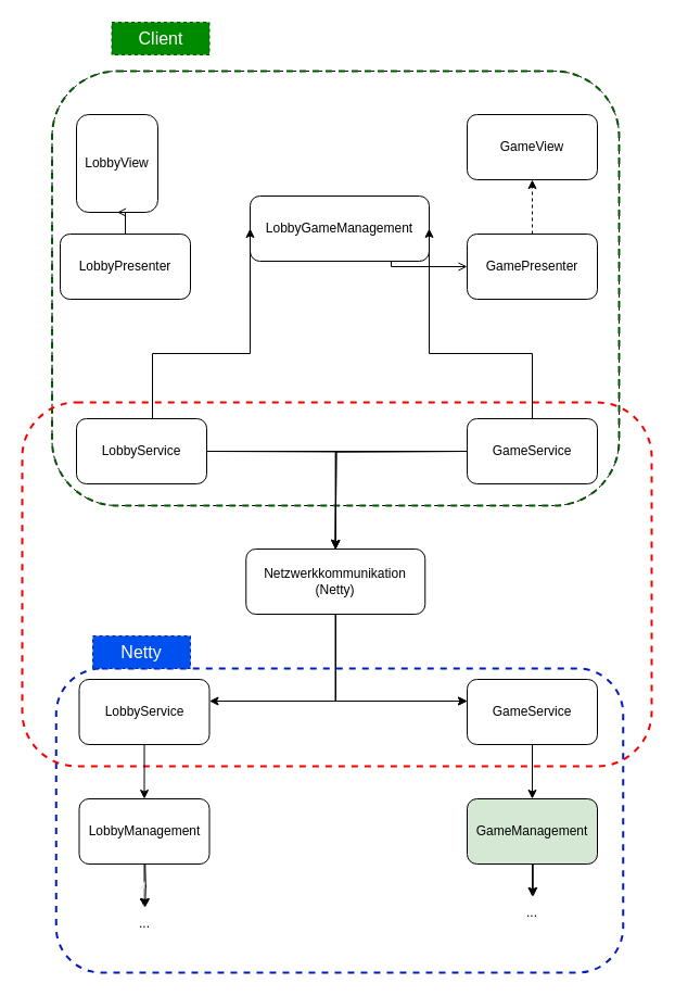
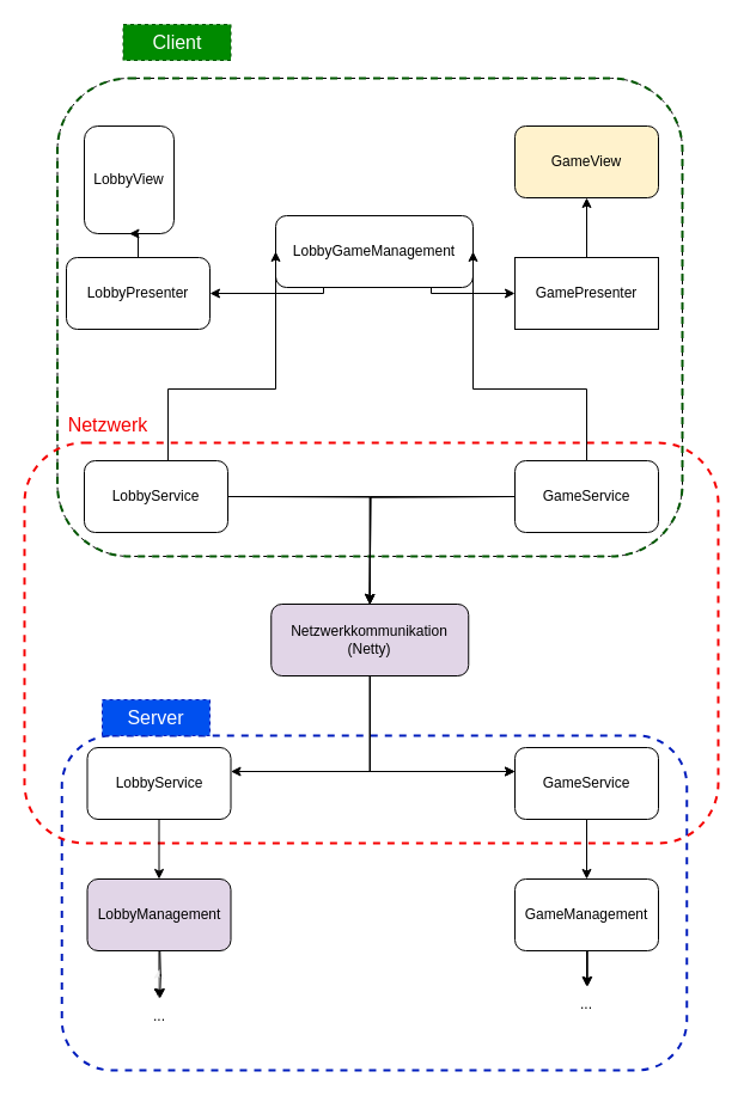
  <mxCell id="0" />
  <mxCell id="1" parent="0" />
  <mxCell id="2" value="" style="rounded=1;whiteSpace=wrap;html=1;fillColor=none;dashed=1;strokeColor=#000000;" vertex="1" parent="1"><mxGeometry x="47.5" y="65" width="522.5" height="400" as="geometry" /></mxCell>
  <mxCell id="3" value="" style="rounded=1;whiteSpace=wrap;html=1;fillColor=none;dashed=1;strokeColor=#005700;fontColor=#ffffff;strokeWidth=2;" parent="1" vertex="1"><mxGeometry x="47.5" y="65" width="522.5" height="400" as="geometry" /></mxCell>
  <mxCell id="4" value="" style="rounded=1;whiteSpace=wrap;html=1;fillColor=none;dashed=1;strokeColor=#001DBC;fontColor=#ffffff;strokeWidth=2;" parent="1" vertex="1"><mxGeometry x="51.25" y="615" width="522.5" height="280" as="geometry" /></mxCell>
  <mxCell id="5" value="" style="rounded=1;whiteSpace=wrap;html=1;fillColor=none;dashed=1;fontColor=#ffffff;strokeColor=#F50000;strokeWidth=2;" parent="1" vertex="1"><mxGeometry x="20" y="370" width="580" height="335" as="geometry" /></mxCell>
  <mxCell id="6" value="LobbyView" style="rounded=1;whiteSpace=wrap;html=1;" parent="1" vertex="1"><mxGeometry x="70" y="105" width="75" height="90" as="geometry" /></mxCell>
- <mxCell id="7" value="GameView" style="rounded=1;whiteSpace=wrap;html=1;" parent="1" vertex="1"><mxGeometry x="430" y="105" width="120" height="60" as="geometry" /></mxCell>
- <mxCell id="8" value="" style="edgeStyle=orthogonalEdgeStyle;rounded=0;orthogonalLoop=1;jettySize=auto;html=1;labelBackgroundColor=#000000;strokeColor=#000000;fontColor=#000000;endArrow=open;" edge="1" parent="1" source="9" target="6"><mxGeometry relative="1" as="geometry" /></mxCell>
+ <mxCell id="7" value="GameView" style="rounded=1;whiteSpace=wrap;html=1;fillColor=#fff2cc;" parent="1" vertex="1"><mxGeometry x="430" y="105" width="120" height="60" as="geometry" /></mxCell>
+ <mxCell id="8" value="" style="edgeStyle=orthogonalEdgeStyle;rounded=0;orthogonalLoop=1;jettySize=auto;html=1;labelBackgroundColor=#000000;strokeColor=#000000;fontColor=#000000;" edge="1" parent="1" source="9" target="6"><mxGeometry relative="1" as="geometry" /></mxCell>
  <mxCell id="9" value="LobbyPresenter" style="rounded=1;whiteSpace=wrap;html=1;" parent="1" vertex="1"><mxGeometry x="55" y="215" width="120" height="60" as="geometry" /></mxCell>
- <mxCell id="10" value="" style="edgeStyle=orthogonalEdgeStyle;rounded=0;orthogonalLoop=1;jettySize=auto;html=1;labelBackgroundColor=#000000;strokeColor=#000000;fontColor=#000000;dashed=1;" edge="1" parent="1" source="11" target="7"><mxGeometry relative="1" as="geometry" /></mxCell>
- <mxCell id="11" value="GamePresenter" style="rounded=1;whiteSpace=wrap;html=1;" parent="1" vertex="1"><mxGeometry x="430" y="215" width="120" height="60" as="geometry" /></mxCell>
- <mxCell id="13" style="edgeStyle=orthogonalEdgeStyle;rounded=0;orthogonalLoop=1;jettySize=auto;html=1;entryX=0;entryY=0.5;entryDx=0;entryDy=0;labelBackgroundColor=#000000;strokeColor=#000000;fontColor=#000000;endArrow=open;" edge="1" parent="1" source="14" target="11"><mxGeometry relative="1" as="geometry"><Array as="points"><mxPoint x="360" y="245" /></Array></mxGeometry></mxCell>
+ <mxCell id="10" value="" style="edgeStyle=orthogonalEdgeStyle;rounded=0;orthogonalLoop=1;jettySize=auto;html=1;labelBackgroundColor=#000000;strokeColor=#000000;fontColor=#000000;" edge="1" parent="1" source="11" target="7"><mxGeometry relative="1" as="geometry" /></mxCell>
+ <mxCell id="11" value="GamePresenter" style="whiteSpace=wrap;html=1;rounded=0;" parent="1" vertex="1"><mxGeometry x="430" y="215" width="120" height="60" as="geometry" /></mxCell>
+ <mxCell id="12" style="edgeStyle=orthogonalEdgeStyle;rounded=0;orthogonalLoop=1;jettySize=auto;html=1;entryX=1;entryY=0.5;entryDx=0;entryDy=0;labelBackgroundColor=#000000;strokeColor=#000000;fontColor=#000000;" edge="1" parent="1" source="14" target="9"><mxGeometry relative="1" as="geometry"><Array as="points"><mxPoint x="270" y="245" /></Array></mxGeometry></mxCell>
+ <mxCell id="13" style="edgeStyle=orthogonalEdgeStyle;rounded=0;orthogonalLoop=1;jettySize=auto;html=1;entryX=0;entryY=0.5;entryDx=0;entryDy=0;labelBackgroundColor=#000000;strokeColor=#000000;fontColor=#000000;" edge="1" parent="1" source="14" target="11"><mxGeometry relative="1" as="geometry"><Array as="points"><mxPoint x="360" y="245" /></Array></mxGeometry></mxCell>
  <mxCell id="14" value="LobbyGameManagement" style="rounded=1;whiteSpace=wrap;html=1;" parent="1" vertex="1"><mxGeometry x="230" y="180" width="165" height="60" as="geometry" /></mxCell>
  <mxCell id="15" style="edgeStyle=orthogonalEdgeStyle;rounded=0;orthogonalLoop=1;jettySize=auto;html=1;entryX=0.5;entryY=0;entryDx=0;entryDy=0;fontSize=16;fontColor=#F50000;startArrow=none;" parent="1" source="2" target="32" edge="1"><mxGeometry relative="1" as="geometry" /></mxCell>
  <mxCell id="16" style="edgeStyle=orthogonalEdgeStyle;rounded=0;orthogonalLoop=1;jettySize=auto;html=1;entryX=0.5;entryY=0;entryDx=0;entryDy=0;fontColor=#000000;" edge="1" parent="1" source="18" target="32"><mxGeometry relative="1" as="geometry" /></mxCell>
  <mxCell id="17" style="edgeStyle=orthogonalEdgeStyle;rounded=0;orthogonalLoop=1;jettySize=auto;html=1;entryX=0;entryY=0.5;entryDx=0;entryDy=0;labelBackgroundColor=#000000;strokeColor=#000000;fontColor=#000000;" edge="1" parent="1" source="18" target="14"><mxGeometry relative="1" as="geometry"><Array as="points"><mxPoint x="140" y="325" /></Array></mxGeometry></mxCell>
  <mxCell id="18" value="LobbyService" style="rounded=1;whiteSpace=wrap;html=1;" parent="1" vertex="1"><mxGeometry x="70" y="385" width="120" height="60" as="geometry" /></mxCell>
  <mxCell id="19" style="edgeStyle=orthogonalEdgeStyle;rounded=0;orthogonalLoop=1;jettySize=auto;html=1;entryX=0.5;entryY=0;entryDx=0;entryDy=0;fontSize=16;fontColor=#F50000;" parent="1" source="21" target="32" edge="1"><mxGeometry relative="1" as="geometry" /></mxCell>
  <mxCell id="20" style="edgeStyle=orthogonalEdgeStyle;rounded=0;orthogonalLoop=1;jettySize=auto;html=1;entryX=1;entryY=0.5;entryDx=0;entryDy=0;labelBackgroundColor=#000000;strokeColor=#000000;fontColor=#000000;" edge="1" parent="1" source="21" target="14"><mxGeometry relative="1" as="geometry"><Array as="points"><mxPoint x="490" y="325" /></Array></mxGeometry></mxCell>
  <mxCell id="21" value="GameService" style="rounded=1;whiteSpace=wrap;html=1;" parent="1" vertex="1"><mxGeometry x="430" y="385" width="120" height="60" as="geometry" /></mxCell>
  <mxCell id="22" value="" style="edgeStyle=orthogonalEdgeStyle;rounded=0;orthogonalLoop=1;jettySize=auto;html=1;fontSize=16;fontColor=#F50000;strokeColor=#000000;" parent="1" source="23" target="29" edge="1"><mxGeometry relative="1" as="geometry" /></mxCell>
  <mxCell id="23" value="LobbyService" style="rounded=1;whiteSpace=wrap;html=1;" parent="1" vertex="1"><mxGeometry x="72.5" y="625" width="120" height="60" as="geometry" /></mxCell>
  <mxCell id="24" value="" style="edgeStyle=orthogonalEdgeStyle;rounded=0;orthogonalLoop=1;jettySize=auto;html=1;fontSize=16;fontColor=#F50000;strokeColor=#000000;" parent="1" source="25" target="27" edge="1"><mxGeometry relative="1" as="geometry" /></mxCell>
  <mxCell id="25" value="GameService" style="rounded=1;whiteSpace=wrap;html=1;" parent="1" vertex="1"><mxGeometry x="430" y="625" width="120" height="60" as="geometry" /></mxCell>
  <mxCell id="26" value="" style="edgeStyle=orthogonalEdgeStyle;rounded=0;orthogonalLoop=1;jettySize=auto;html=1;fontSize=16;fontColor=#F50000;" parent="1" source="27" target="35" edge="1"><mxGeometry relative="1" as="geometry" /></mxCell>
- <mxCell id="27" value="GameManagement" style="rounded=1;whiteSpace=wrap;html=1;fillColor=#d5e8d4;" parent="1" vertex="1"><mxGeometry x="430" y="735" width="120" height="60" as="geometry" /></mxCell>
+ <mxCell id="27" value="GameManagement" style="rounded=1;whiteSpace=wrap;html=1;" parent="1" vertex="1"><mxGeometry x="430" y="735" width="120" height="60" as="geometry" /></mxCell>
  <mxCell id="28" style="edgeStyle=orthogonalEdgeStyle;rounded=0;orthogonalLoop=1;jettySize=auto;html=1;fontSize=16;fontColor=#F50000;" parent="1" source="29" target="34" edge="1"><mxGeometry relative="1" as="geometry" /></mxCell>
- <mxCell id="29" value="LobbyManagement" style="rounded=1;whiteSpace=wrap;html=1;" parent="1" vertex="1"><mxGeometry x="72.5" y="735" width="120" height="60" as="geometry" /></mxCell>
+ <mxCell id="29" value="LobbyManagement" style="rounded=1;whiteSpace=wrap;html=1;fillColor=#e1d5e7;" parent="1" vertex="1"><mxGeometry x="72.5" y="735" width="120" height="60" as="geometry" /></mxCell>
  <mxCell id="30" style="edgeStyle=orthogonalEdgeStyle;rounded=0;orthogonalLoop=1;jettySize=auto;html=1;fontSize=16;fontColor=#000000;strokeColor=#000000;" parent="1" source="32" target="23" edge="1"><mxGeometry relative="1" as="geometry"><Array as="points"><mxPoint x="309" y="645" /></Array></mxGeometry></mxCell>
  <mxCell id="31" style="edgeStyle=orthogonalEdgeStyle;rounded=0;orthogonalLoop=1;jettySize=auto;html=1;fontSize=16;fontColor=#F50000;" parent="1" source="32" target="25" edge="1"><mxGeometry relative="1" as="geometry"><mxPoint x="430" y="645" as="targetPoint" /><Array as="points"><mxPoint x="309" y="645" /></Array></mxGeometry></mxCell>
- <mxCell id="32" value="Netzwerkkommunikation&lt;br&gt;(Netty)" style="rounded=1;whiteSpace=wrap;html=1;" parent="1" vertex="1"><mxGeometry x="226.25" y="505" width="165" height="60" as="geometry" /></mxCell>
+ <mxCell id="32" value="Netzwerkkommunikation&lt;br&gt;(Netty)" style="rounded=1;whiteSpace=wrap;html=1;fillColor=#e1d5e7;" parent="1" vertex="1"><mxGeometry x="226.25" y="505" width="165" height="60" as="geometry" /></mxCell>
  <mxCell id="33" style="edgeStyle=orthogonalEdgeStyle;rounded=0;orthogonalLoop=1;jettySize=auto;html=1;exitX=0.5;exitY=0;exitDx=0;exitDy=0;labelBackgroundColor=#000000;strokeColor=#F0F0F0;fontColor=#000000;" edge="1" parent="1" source="34" target="43"><mxGeometry relative="1" as="geometry" /></mxCell>
  <mxCell id="34" value="&lt;font color=&quot;#000000&quot;&gt;...&lt;/font&gt;" style="text;html=1;strokeColor=none;fillColor=none;align=center;verticalAlign=middle;whiteSpace=wrap;rounded=0;dashed=1;" parent="1" vertex="1"><mxGeometry x="102.5" y="835" width="60" height="30" as="geometry" /></mxCell>
  <mxCell id="35" value="&lt;font color=&quot;#000000&quot;&gt;...&lt;/font&gt;" style="text;html=1;strokeColor=none;fillColor=none;align=center;verticalAlign=middle;whiteSpace=wrap;rounded=0;dashed=1;" parent="1" vertex="1"><mxGeometry x="460" y="825" width="60" height="30" as="geometry" /></mxCell>
- <mxCell id="36" value="&lt;font style=&quot;font-size: 16px;&quot;&gt;Netty&lt;/font&gt;" style="text;html=1;align=center;verticalAlign=middle;whiteSpace=wrap;rounded=0;dashed=1;fontColor=#ffffff;fillColor=#0050ef;strokeColor=#001DBC;" parent="1" vertex="1"><mxGeometry x="85" y="585" width="90" height="30" as="geometry" /></mxCell>
+ <mxCell id="36" value="&lt;font style=&quot;font-size: 16px;&quot;&gt;Server&lt;/font&gt;" style="text;html=1;align=center;verticalAlign=middle;whiteSpace=wrap;rounded=0;dashed=1;fontColor=#ffffff;fillColor=#0050ef;strokeColor=#001DBC;" parent="1" vertex="1"><mxGeometry x="85" y="585" width="90" height="30" as="geometry" /></mxCell>
  <mxCell id="37" value="&lt;font style=&quot;font-size: 16px;&quot;&gt;Client&lt;/font&gt;" style="text;html=1;strokeColor=#005700;fillColor=#008a00;align=center;verticalAlign=middle;whiteSpace=wrap;rounded=0;dashed=1;fontColor=#ffffff;" parent="1" vertex="1"><mxGeometry x="102.5" y="20" width="90" height="30" as="geometry" /></mxCell>
+ <mxCell id="38" value="&lt;font color=&quot;#f50000&quot;&gt;Netzwerk&lt;/font&gt;" style="text;html=1;strokeColor=none;fillColor=none;align=center;verticalAlign=middle;whiteSpace=wrap;rounded=0;dashed=1;fontSize=16;" parent="1" vertex="1"><mxGeometry x="60" y="340" width="60" height="30" as="geometry" /></mxCell>
  <mxCell id="39" style="edgeStyle=orthogonalEdgeStyle;rounded=0;orthogonalLoop=1;jettySize=auto;html=1;entryX=0.5;entryY=0;entryDx=0;entryDy=0;fontSize=16;fontColor=#F50000;" edge="1" parent="1"><mxGeometry relative="1" as="geometry"><mxPoint x="430" y="415" as="sourcePoint" /><mxPoint x="308.75" y="505" as="targetPoint" /></mxGeometry></mxCell>
  <mxCell id="40" style="edgeStyle=orthogonalEdgeStyle;rounded=0;orthogonalLoop=1;jettySize=auto;html=1;entryX=0.5;entryY=0;entryDx=0;entryDy=0;fontSize=16;fontColor=#000000;strokeColor=#000000;" edge="1" parent="1"><mxGeometry relative="1" as="geometry"><mxPoint x="430" y="415" as="sourcePoint" /><mxPoint x="308.75" y="505" as="targetPoint" /></mxGeometry></mxCell>
  <mxCell id="41" style="edgeStyle=orthogonalEdgeStyle;rounded=0;orthogonalLoop=1;jettySize=auto;html=1;entryX=0.5;entryY=0;entryDx=0;entryDy=0;fontColor=#000000;strokeColor=#000000;" edge="1" parent="1"><mxGeometry relative="1" as="geometry"><mxPoint x="190" y="415" as="sourcePoint" /><mxPoint x="308.75" y="505" as="targetPoint" /></mxGeometry></mxCell>
  <mxCell id="42" style="edgeStyle=orthogonalEdgeStyle;rounded=0;orthogonalLoop=1;jettySize=auto;html=1;fontSize=16;fontColor=#000000;strokeColor=#000000;" edge="1" parent="1"><mxGeometry relative="1" as="geometry"><mxPoint x="430" y="645" as="targetPoint" /><Array as="points"><mxPoint x="309" y="645" /></Array><mxPoint x="308.8" y="565" as="sourcePoint" /></mxGeometry></mxCell>
  <mxCell id="43" value="..." style="text;html=1;strokeColor=none;fillColor=none;align=center;verticalAlign=middle;whiteSpace=wrap;rounded=0;dashed=1;fontColor=#000000;" vertex="1" parent="1"><mxGeometry x="103" y="810" width="60" height="30" as="geometry" /></mxCell>
  <mxCell id="44" style="edgeStyle=orthogonalEdgeStyle;rounded=0;orthogonalLoop=1;jettySize=auto;html=1;fontSize=16;fontColor=#F50000;strokeColor=#000000;" edge="1" parent="1"><mxGeometry relative="1" as="geometry"><mxPoint x="133.25" y="795" as="sourcePoint" /><mxPoint x="133.25" y="835" as="targetPoint" /></mxGeometry></mxCell>
  <mxCell id="45" value="" style="edgeStyle=orthogonalEdgeStyle;rounded=0;orthogonalLoop=1;jettySize=auto;html=1;fontSize=16;fontColor=#F50000;strokeColor=#000000;" edge="1" parent="1"><mxGeometry relative="1" as="geometry"><mxPoint x="490.75" y="795" as="sourcePoint" /><mxPoint x="490.75" y="825" as="targetPoint" /></mxGeometry></mxCell>
